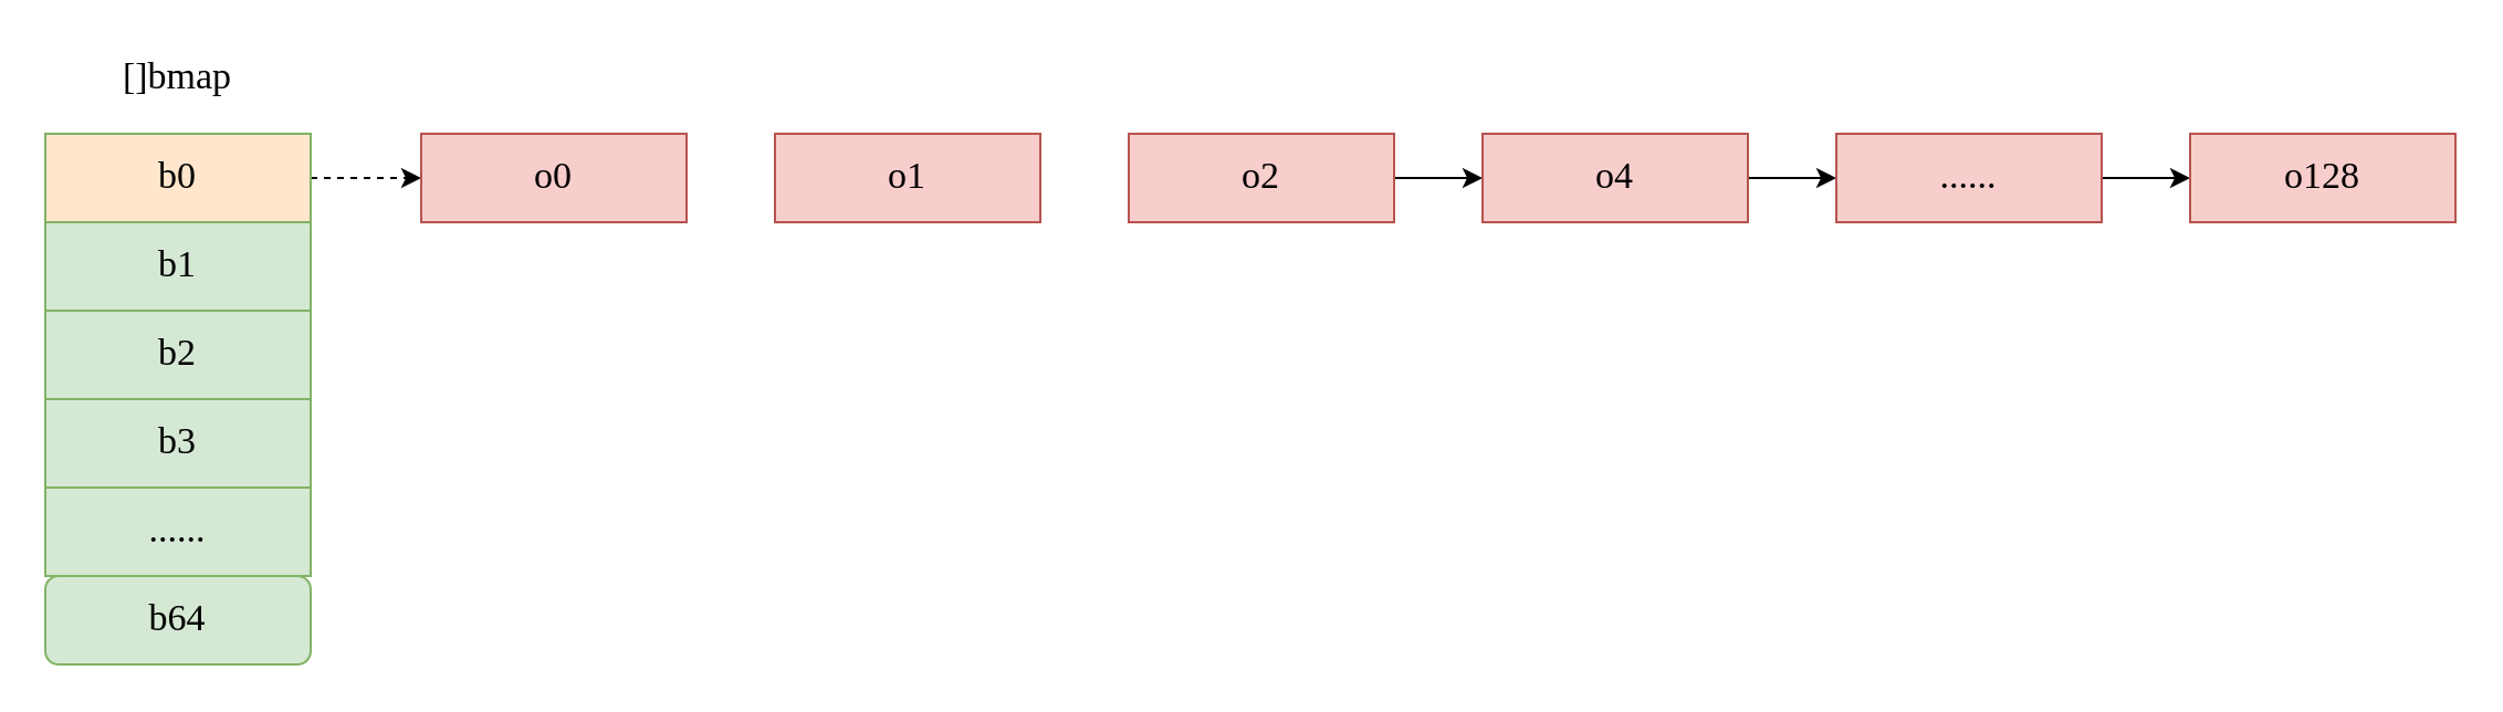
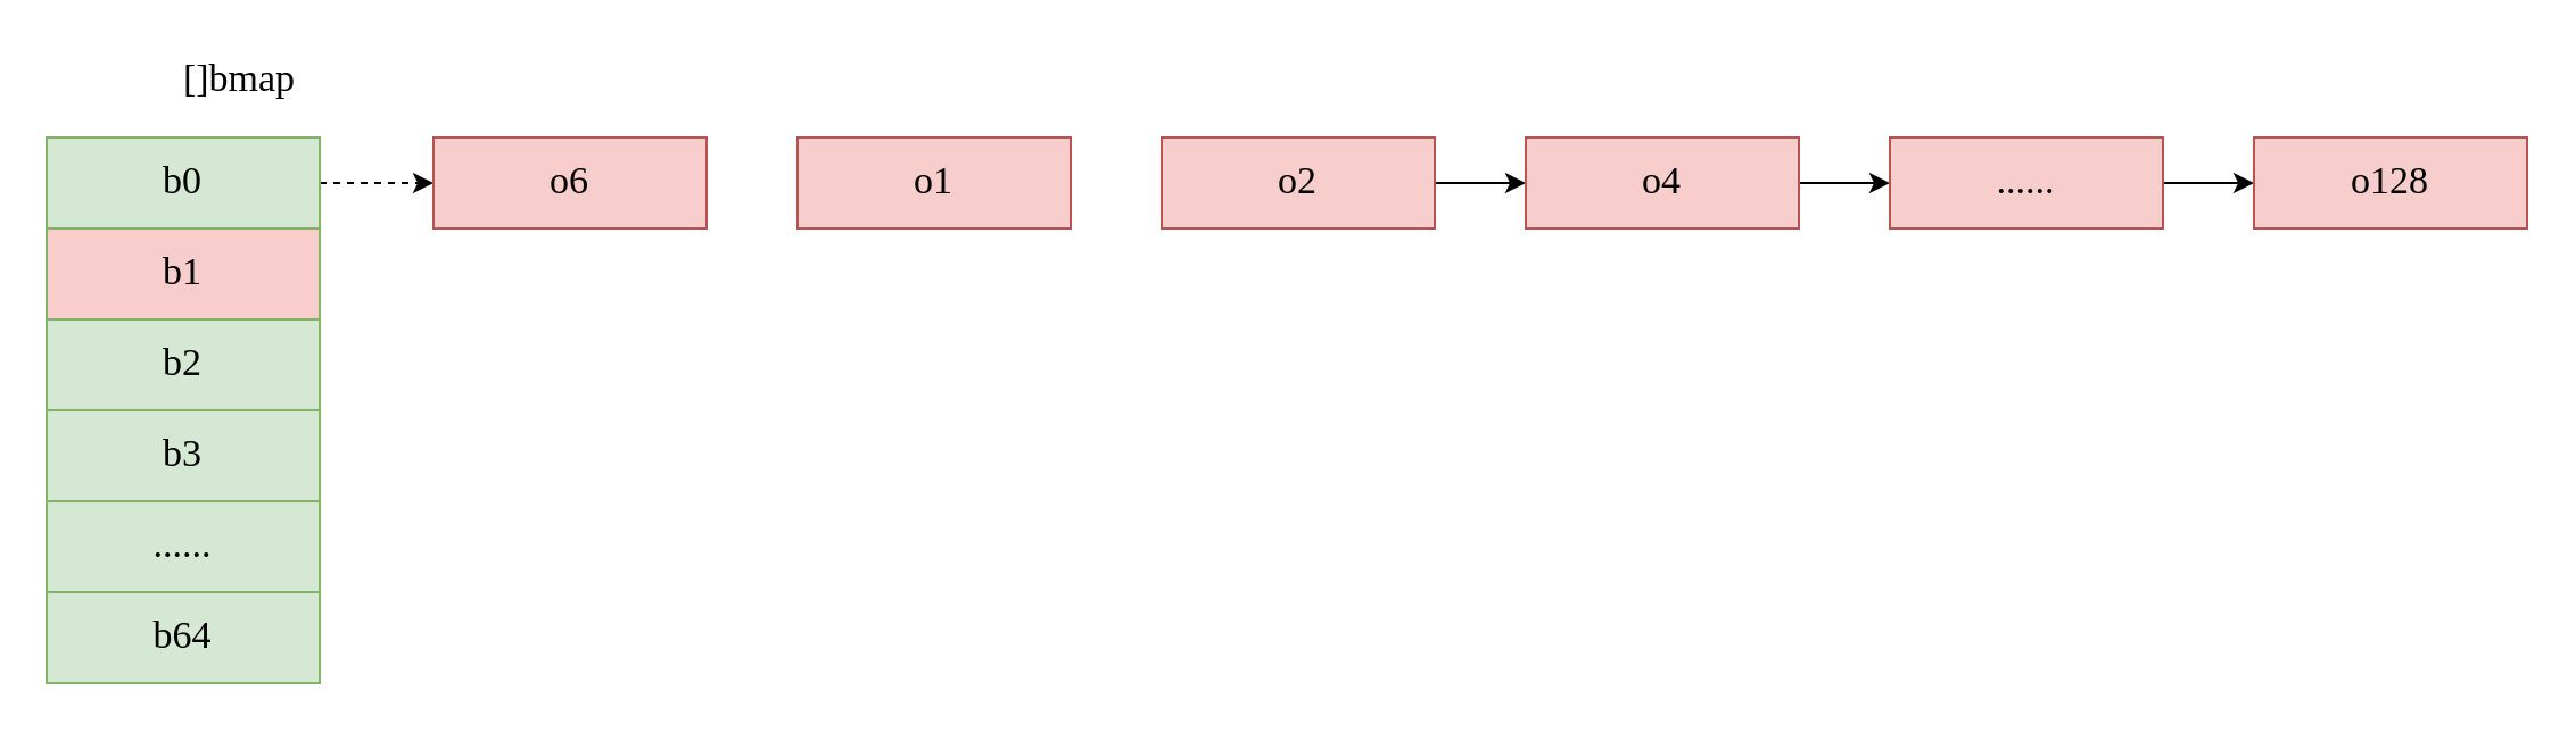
  <mxCell id="0" />
  <mxCell id="1" parent="0" />
  <mxCell id="2" value="" style="edgeStyle=orthogonalEdgeStyle;rounded=0;orthogonalLoop=1;jettySize=auto;html=1;fontFamily=Comic Sans MS;fontSize=17;dashed=1;" edge="1" parent="1" source="3" target="10"><mxGeometry relative="1" as="geometry" /></mxCell>
- <mxCell id="3" value="b0" style="rounded=0;whiteSpace=wrap;html=1;fontSize=17;fontFamily=Comic Sans MS;fillColor=#ffe6cc;strokeColor=#82b366;" vertex="1" parent="1"><mxGeometry x="20" y="60" width="120" height="40" as="geometry" /></mxCell>
- <mxCell id="4" value="b1" style="rounded=0;whiteSpace=wrap;html=1;fontSize=17;fontFamily=Comic Sans MS;fillColor=#d5e8d4;strokeColor=#82b366;" vertex="1" parent="1"><mxGeometry x="20" y="100" width="120" height="40" as="geometry" /></mxCell>
+ <mxCell id="3" value="b0" style="rounded=0;whiteSpace=wrap;html=1;fontSize=17;fontFamily=Comic Sans MS;fillColor=#d5e8d4;strokeColor=#82b366;" vertex="1" parent="1"><mxGeometry x="20" y="60" width="120" height="40" as="geometry" /></mxCell>
+ <mxCell id="4" value="b1" style="rounded=0;whiteSpace=wrap;html=1;fontSize=17;fontFamily=Comic Sans MS;fillColor=#f8cecc;strokeColor=#82b366;" vertex="1" parent="1"><mxGeometry x="20" y="100" width="120" height="40" as="geometry" /></mxCell>
  <mxCell id="5" value="b2" style="rounded=0;whiteSpace=wrap;html=1;fontSize=17;fontFamily=Comic Sans MS;fillColor=#d5e8d4;strokeColor=#82b366;" vertex="1" parent="1"><mxGeometry x="20" y="140" width="120" height="40" as="geometry" /></mxCell>
  <mxCell id="6" value="b3" style="rounded=0;whiteSpace=wrap;html=1;fontSize=17;fontFamily=Comic Sans MS;fillColor=#d5e8d4;strokeColor=#82b366;" vertex="1" parent="1"><mxGeometry x="20" y="180" width="120" height="40" as="geometry" /></mxCell>
  <mxCell id="7" value="......" style="rounded=0;whiteSpace=wrap;html=1;fontSize=17;fontFamily=Comic Sans MS;fillColor=#d5e8d4;strokeColor=#82b366;" vertex="1" parent="1"><mxGeometry x="20" y="220" width="120" height="40" as="geometry" /></mxCell>
- <mxCell id="8" value="b64" style="whiteSpace=wrap;html=1;fontSize=17;fontFamily=Comic Sans MS;fillColor=#d5e8d4;strokeColor=#82b366;rounded=1;" vertex="1" parent="1"><mxGeometry x="20" y="260" width="120" height="40" as="geometry" /></mxCell>
- <mxCell id="9" value="[]bmap" style="text;html=1;strokeColor=none;fillColor=none;align=center;verticalAlign=middle;whiteSpace=wrap;rounded=0;fontSize=17;fontFamily=Comic Sans MS;" vertex="1" parent="1"><mxGeometry x="50" y="20" width="60" height="30" as="geometry" /></mxCell>
- <mxCell id="10" value="o0" style="rounded=0;whiteSpace=wrap;html=1;fontSize=17;fontFamily=Comic Sans MS;fillColor=#f8cecc;strokeColor=#b85450;" vertex="1" parent="1"><mxGeometry x="190" y="60" width="120" height="40" as="geometry" /></mxCell>
+ <mxCell id="8" value="b64" style="rounded=0;whiteSpace=wrap;html=1;fontSize=17;fontFamily=Comic Sans MS;fillColor=#d5e8d4;strokeColor=#82b366;" vertex="1" parent="1"><mxGeometry x="20" y="260" width="120" height="40" as="geometry" /></mxCell>
+ <mxCell id="9" value="[]bmap" style="text;html=1;strokeColor=none;fillColor=none;align=center;verticalAlign=middle;whiteSpace=wrap;rounded=0;fontSize=17;fontFamily=Comic Sans MS;" vertex="1" parent="1"><mxGeometry x="75" y="20" width="60" height="30" as="geometry" /></mxCell>
+ <mxCell id="10" value="o6" style="rounded=0;whiteSpace=wrap;html=1;fontSize=17;fontFamily=Comic Sans MS;fillColor=#f8cecc;strokeColor=#b85450;" vertex="1" parent="1"><mxGeometry x="190" y="60" width="120" height="40" as="geometry" /></mxCell>
  <mxCell id="11" value="o1" style="rounded=0;whiteSpace=wrap;html=1;fontSize=17;fontFamily=Comic Sans MS;fillColor=#f8cecc;strokeColor=#b85450;" vertex="1" parent="1"><mxGeometry x="350" y="60" width="120" height="40" as="geometry" /></mxCell>
  <mxCell id="12" value="" style="edgeStyle=orthogonalEdgeStyle;rounded=0;orthogonalLoop=1;jettySize=auto;html=1;fontFamily=Comic Sans MS;fontSize=17;" edge="1" parent="1" source="13" target="15"><mxGeometry relative="1" as="geometry" /></mxCell>
  <mxCell id="13" value="o2" style="rounded=0;whiteSpace=wrap;html=1;fontSize=17;fontFamily=Comic Sans MS;fillColor=#f8cecc;strokeColor=#b85450;" vertex="1" parent="1"><mxGeometry x="510" y="60" width="120" height="40" as="geometry" /></mxCell>
  <mxCell id="14" value="" style="edgeStyle=orthogonalEdgeStyle;rounded=0;orthogonalLoop=1;jettySize=auto;html=1;fontFamily=Comic Sans MS;fontSize=17;" edge="1" parent="1" source="15" target="17"><mxGeometry relative="1" as="geometry" /></mxCell>
  <mxCell id="15" value="o4" style="rounded=0;whiteSpace=wrap;html=1;fontSize=17;fontFamily=Comic Sans MS;fillColor=#f8cecc;strokeColor=#b85450;" vertex="1" parent="1"><mxGeometry x="670" y="60" width="120" height="40" as="geometry" /></mxCell>
  <mxCell id="16" value="" style="edgeStyle=orthogonalEdgeStyle;rounded=0;orthogonalLoop=1;jettySize=auto;html=1;fontFamily=Comic Sans MS;fontSize=17;" edge="1" parent="1" source="17" target="18"><mxGeometry relative="1" as="geometry" /></mxCell>
  <mxCell id="17" value="......" style="rounded=0;whiteSpace=wrap;html=1;fontSize=17;fontFamily=Comic Sans MS;fillColor=#f8cecc;strokeColor=#b85450;" vertex="1" parent="1"><mxGeometry x="830" y="60" width="120" height="40" as="geometry" /></mxCell>
  <mxCell id="18" value="o128" style="rounded=0;whiteSpace=wrap;html=1;fontSize=17;fontFamily=Comic Sans MS;fillColor=#f8cecc;strokeColor=#b85450;" vertex="1" parent="1"><mxGeometry x="990" y="60" width="120" height="40" as="geometry" /></mxCell>
